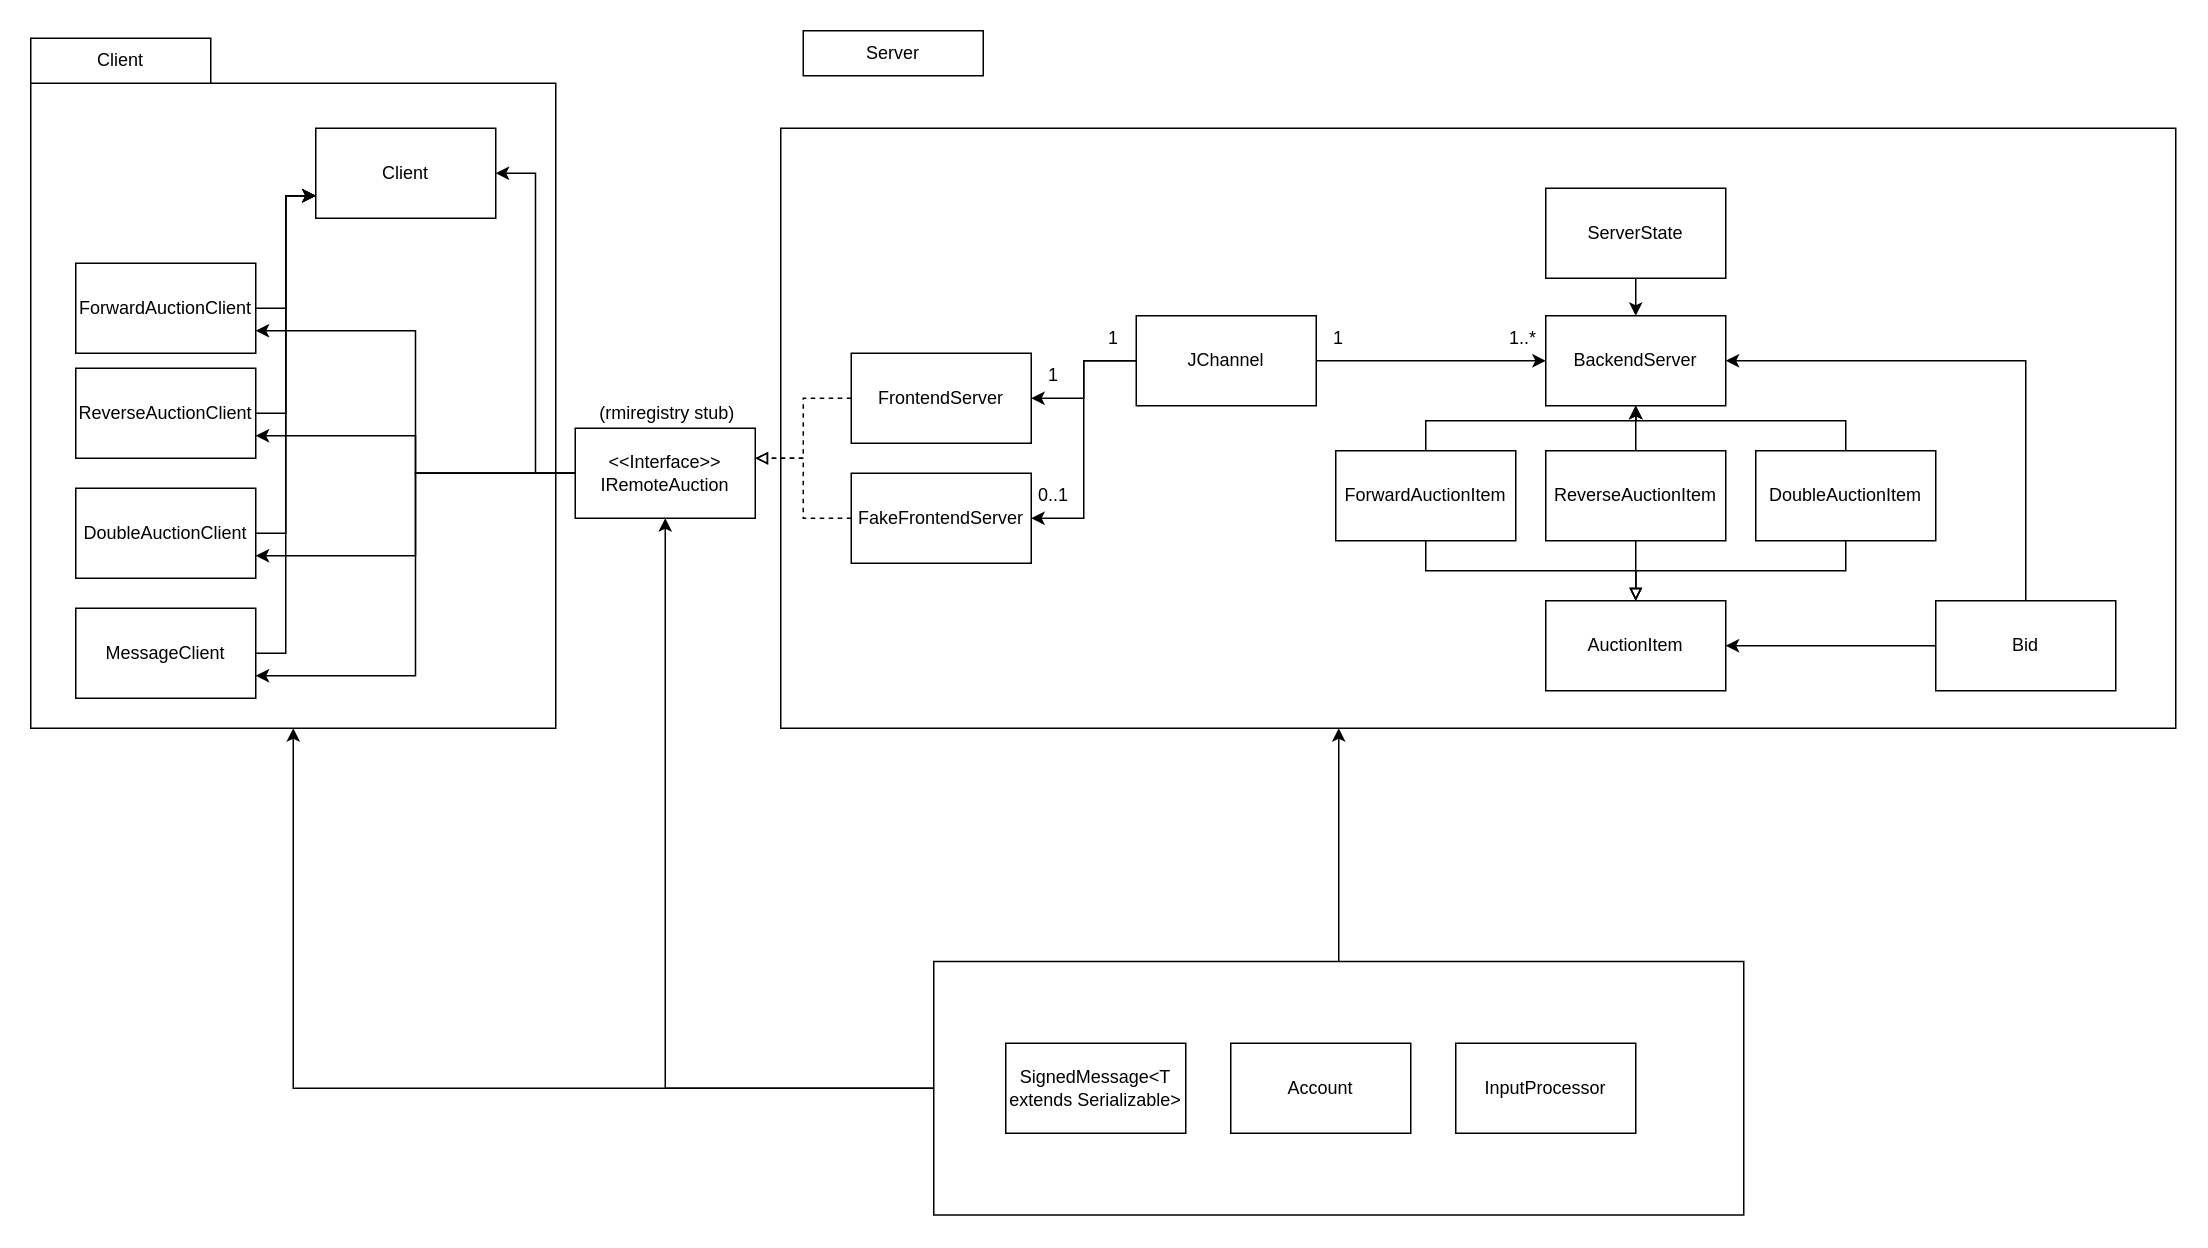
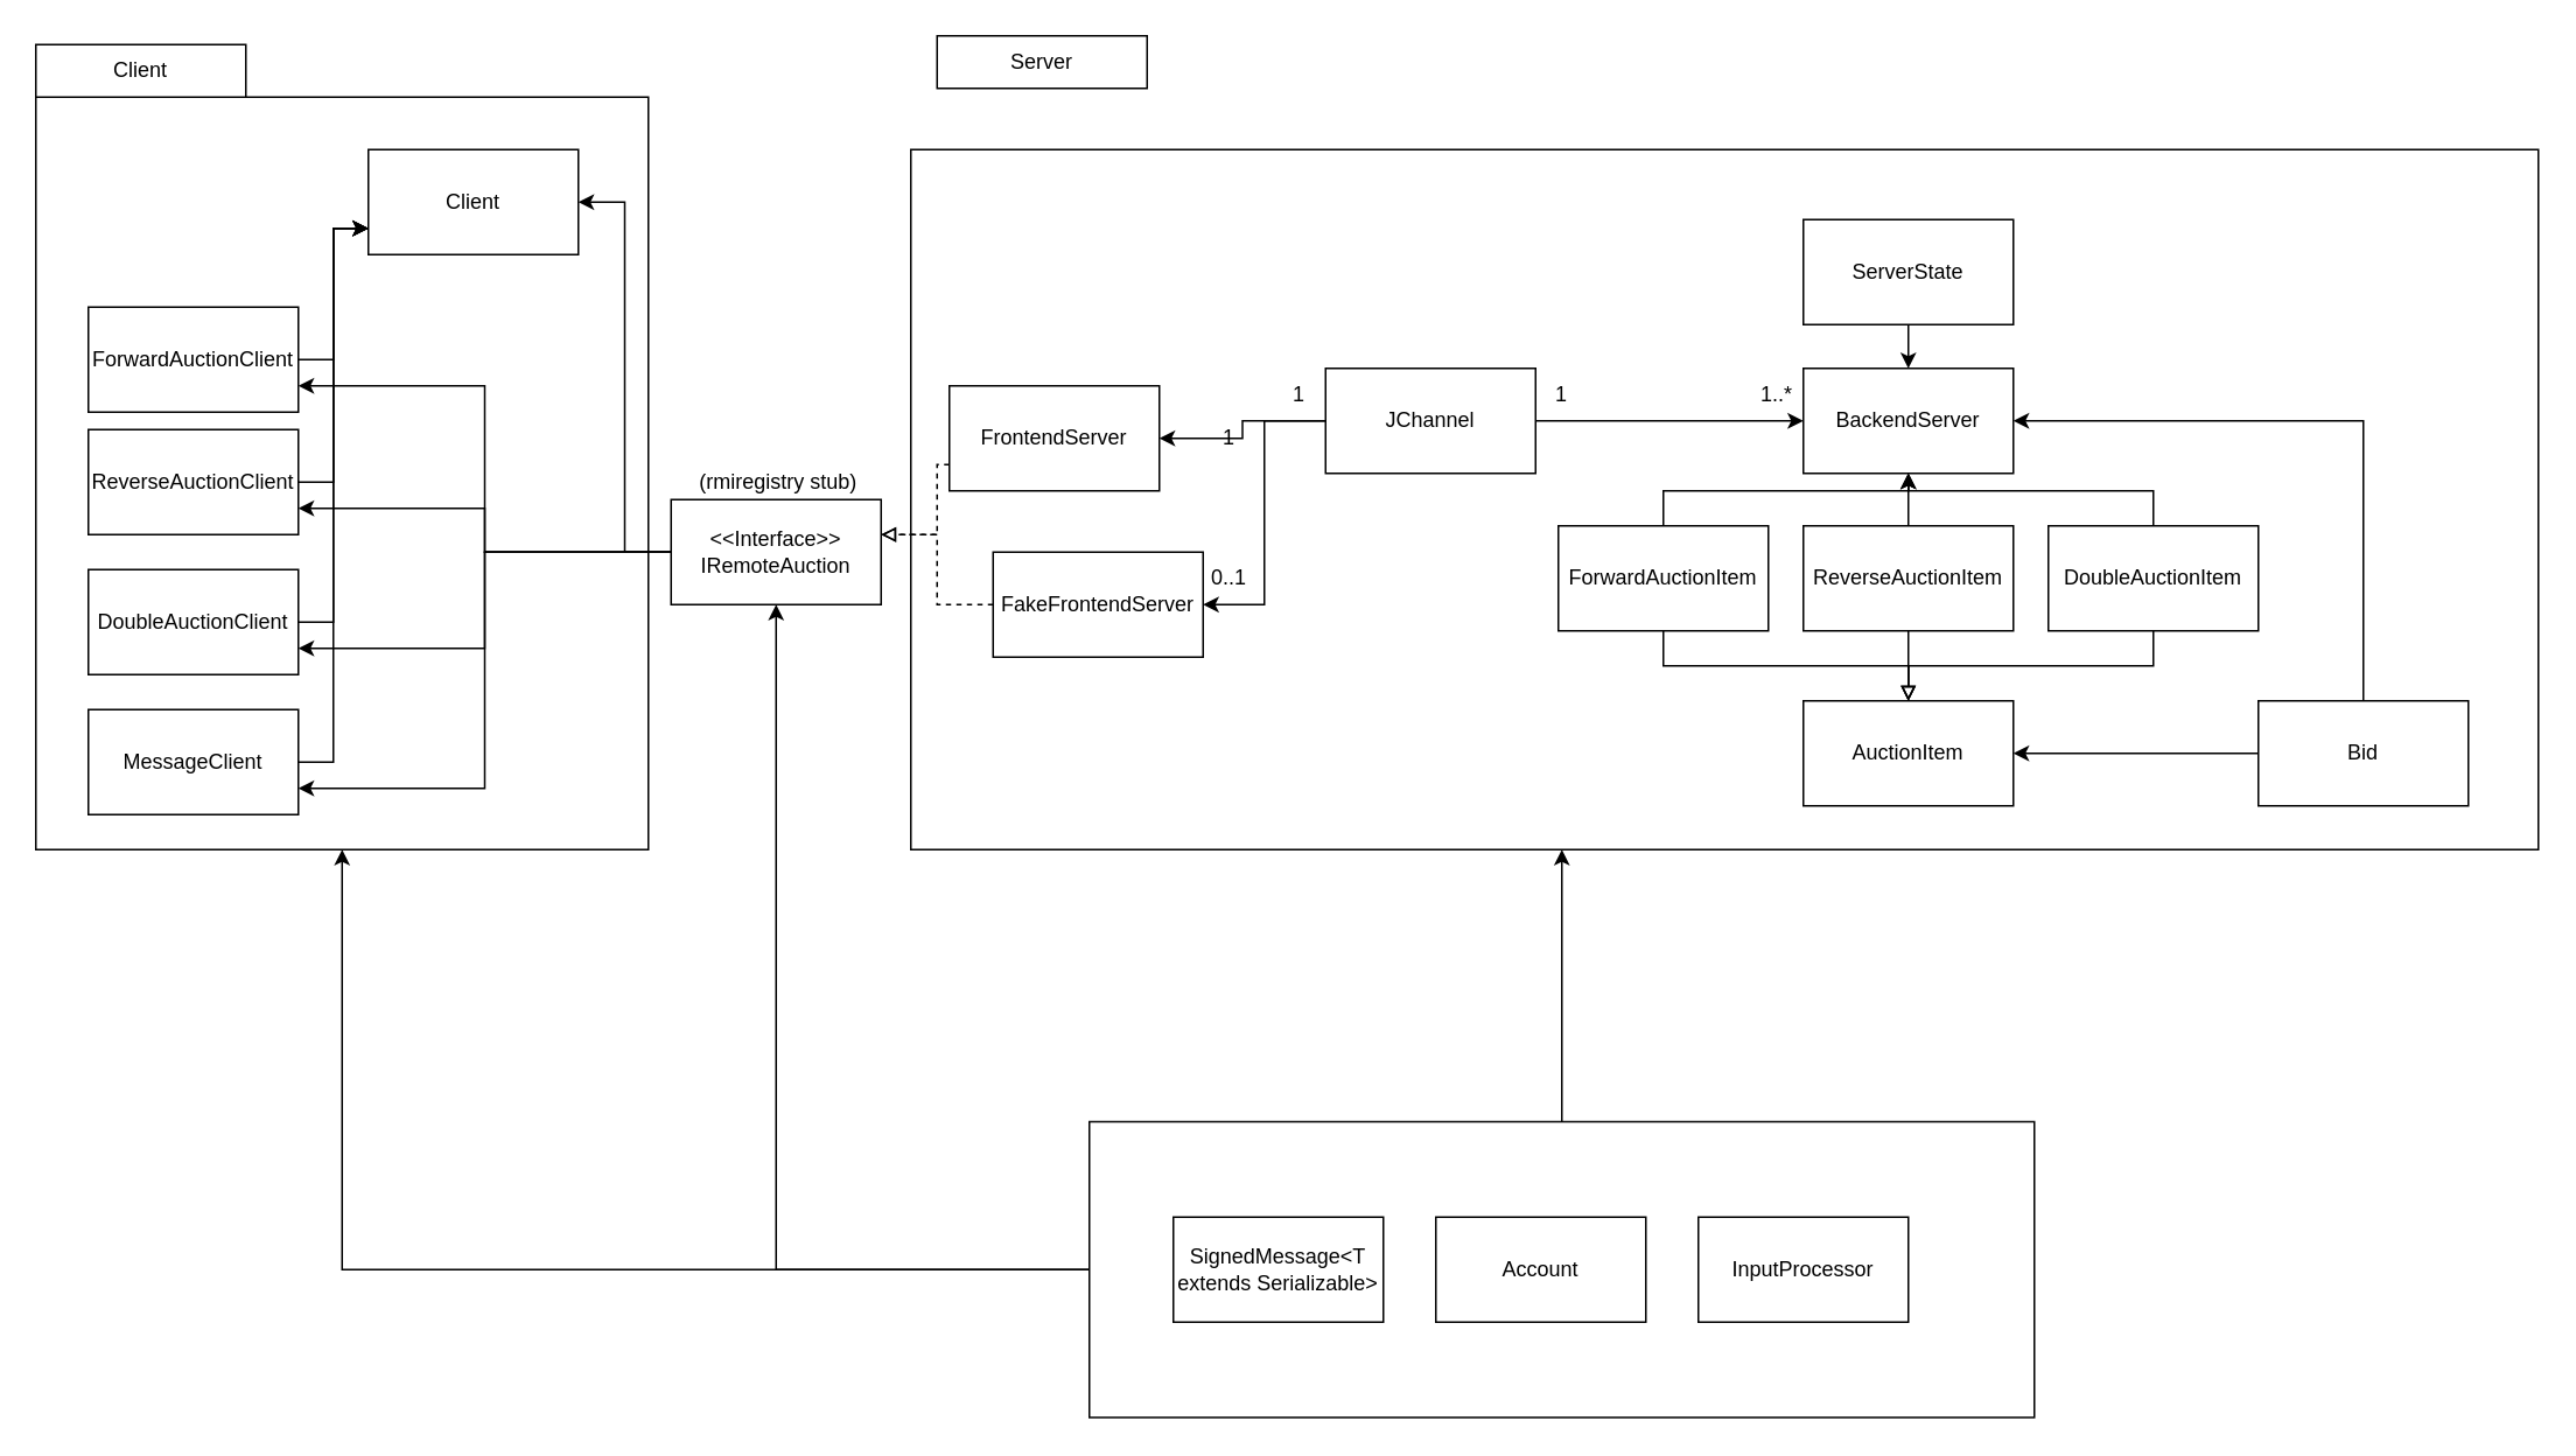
  <mxCell id="0" />
  <mxCell id="1" parent="0" />
  <mxCell id="2" value="Client" style="rounded=0;whiteSpace=wrap;html=1;" vertex="1" parent="1"><mxGeometry x="210" y="85" width="120" height="60" as="geometry" /></mxCell>
  <mxCell id="3" style="edgeStyle=orthogonalEdgeStyle;rounded=0;orthogonalLoop=1;jettySize=auto;html=1;entryX=0;entryY=0.75;entryDx=0;entryDy=0;" edge="1" parent="1" source="4" target="2"><mxGeometry relative="1" as="geometry" /></mxCell>
  <mxCell id="4" value="ForwardAuctionClient" style="rounded=0;whiteSpace=wrap;html=1;" vertex="1" parent="1"><mxGeometry x="50" y="175" width="120" height="60" as="geometry" /></mxCell>
  <mxCell id="5" style="edgeStyle=orthogonalEdgeStyle;rounded=0;orthogonalLoop=1;jettySize=auto;html=1;entryX=0;entryY=0.75;entryDx=0;entryDy=0;" edge="1" parent="1" source="6" target="2"><mxGeometry relative="1" as="geometry" /></mxCell>
  <mxCell id="6" value="DoubleAuctionClient" style="rounded=0;whiteSpace=wrap;html=1;" vertex="1" parent="1"><mxGeometry x="50" y="325" width="120" height="60" as="geometry" /></mxCell>
  <mxCell id="7" style="edgeStyle=orthogonalEdgeStyle;rounded=0;orthogonalLoop=1;jettySize=auto;html=1;entryX=0;entryY=0.75;entryDx=0;entryDy=0;" edge="1" parent="1" source="8" target="2"><mxGeometry relative="1" as="geometry" /></mxCell>
  <mxCell id="8" value="ReverseAuctionClient" style="rounded=0;whiteSpace=wrap;html=1;" vertex="1" parent="1"><mxGeometry x="50" y="245" width="120" height="60" as="geometry" /></mxCell>
  <mxCell id="9" style="edgeStyle=orthogonalEdgeStyle;rounded=0;orthogonalLoop=1;jettySize=auto;html=1;entryX=0;entryY=0.75;entryDx=0;entryDy=0;" edge="1" parent="1" source="10" target="2"><mxGeometry relative="1" as="geometry" /></mxCell>
  <mxCell id="10" value="MessageClient" style="rounded=0;whiteSpace=wrap;html=1;" vertex="1" parent="1"><mxGeometry x="50" y="405" width="120" height="60" as="geometry" /></mxCell>
  <mxCell id="11" style="edgeStyle=orthogonalEdgeStyle;rounded=0;orthogonalLoop=1;jettySize=auto;html=1;entryX=1;entryY=0.5;entryDx=0;entryDy=0;" edge="1" parent="1" source="16" target="2"><mxGeometry relative="1" as="geometry" /></mxCell>
  <mxCell id="12" style="edgeStyle=orthogonalEdgeStyle;rounded=0;orthogonalLoop=1;jettySize=auto;html=1;entryX=1;entryY=0.75;entryDx=0;entryDy=0;" edge="1" parent="1" source="16" target="4"><mxGeometry relative="1" as="geometry" /></mxCell>
  <mxCell id="13" style="edgeStyle=orthogonalEdgeStyle;rounded=0;orthogonalLoop=1;jettySize=auto;html=1;entryX=1;entryY=0.75;entryDx=0;entryDy=0;" edge="1" parent="1" source="16" target="8"><mxGeometry relative="1" as="geometry" /></mxCell>
  <mxCell id="14" style="edgeStyle=orthogonalEdgeStyle;rounded=0;orthogonalLoop=1;jettySize=auto;html=1;entryX=1;entryY=0.75;entryDx=0;entryDy=0;" edge="1" parent="1" source="16" target="6"><mxGeometry relative="1" as="geometry" /></mxCell>
  <mxCell id="15" style="edgeStyle=orthogonalEdgeStyle;rounded=0;orthogonalLoop=1;jettySize=auto;html=1;entryX=1;entryY=0.75;entryDx=0;entryDy=0;" edge="1" parent="1" source="16" target="10"><mxGeometry relative="1" as="geometry" /></mxCell>
  <mxCell id="16" value="&amp;lt;&amp;lt;Interface&amp;gt;&amp;gt;&lt;br&gt;IRemoteAuction" style="rounded=0;whiteSpace=wrap;html=1;" vertex="1" parent="1"><mxGeometry x="383" y="285" width="120" height="60" as="geometry" /></mxCell>
  <mxCell id="17" style="edgeStyle=orthogonalEdgeStyle;rounded=0;orthogonalLoop=1;jettySize=auto;html=1;dashed=1;endArrow=block;endFill=0;" edge="1" parent="1" source="18" target="16"><mxGeometry relative="1" as="geometry"><mxPoint x="510" y="240" as="targetPoint" /><Array as="points"><mxPoint x="535" y="265" /><mxPoint x="535" y="305" /></Array></mxGeometry></mxCell>
- <mxCell id="18" value="FrontendServer" style="rounded=0;whiteSpace=wrap;html=1;" vertex="1" parent="1"><mxGeometry x="567" y="235" width="120" height="60" as="geometry" /></mxCell>
+ <mxCell id="18" value="FrontendServer" style="rounded=0;whiteSpace=wrap;html=1;" vertex="1" parent="1"><mxGeometry x="542" y="220" width="120" height="60" as="geometry" /></mxCell>
  <mxCell id="19" style="edgeStyle=orthogonalEdgeStyle;rounded=0;orthogonalLoop=1;jettySize=auto;html=1;dashed=1;endArrow=block;endFill=0;" edge="1" parent="1" source="20" target="16"><mxGeometry relative="1" as="geometry"><mxPoint x="510" y="255" as="targetPoint" /><Array as="points"><mxPoint x="535" y="345" /><mxPoint x="535" y="305" /></Array></mxGeometry></mxCell>
  <mxCell id="20" value="FakeFrontendServer" style="rounded=0;whiteSpace=wrap;html=1;" vertex="1" parent="1"><mxGeometry x="567" y="315" width="120" height="60" as="geometry" /></mxCell>
  <mxCell id="21" value="" style="rounded=0;whiteSpace=wrap;html=1;gradientColor=default;fillColor=none;" vertex="1" parent="1"><mxGeometry x="20" y="55" width="350" height="430" as="geometry" /></mxCell>
  <mxCell id="22" value="Client" style="rounded=0;whiteSpace=wrap;html=1;" vertex="1" parent="1"><mxGeometry x="20" y="25" width="120" height="30" as="geometry" /></mxCell>
  <mxCell id="23" style="edgeStyle=orthogonalEdgeStyle;rounded=0;orthogonalLoop=1;jettySize=auto;html=1;" edge="1" parent="1" source="26" target="18"><mxGeometry relative="1" as="geometry" /></mxCell>
  <mxCell id="24" style="edgeStyle=orthogonalEdgeStyle;rounded=0;orthogonalLoop=1;jettySize=auto;html=1;entryX=1;entryY=0.5;entryDx=0;entryDy=0;" edge="1" parent="1" source="26" target="20"><mxGeometry relative="1" as="geometry" /></mxCell>
  <mxCell id="25" style="edgeStyle=orthogonalEdgeStyle;rounded=0;orthogonalLoop=1;jettySize=auto;html=1;entryX=0;entryY=0.5;entryDx=0;entryDy=0;" edge="1" parent="1" source="26" target="27"><mxGeometry relative="1" as="geometry" /></mxCell>
  <mxCell id="26" value="JChannel" style="rounded=0;whiteSpace=wrap;html=1;" vertex="1" parent="1"><mxGeometry x="757" y="210" width="120" height="60" as="geometry" /></mxCell>
  <mxCell id="27" value="BackendServer" style="rounded=0;whiteSpace=wrap;html=1;" vertex="1" parent="1"><mxGeometry x="1030" y="210" width="120" height="60" as="geometry" /></mxCell>
  <mxCell id="28" value="1" style="text;html=1;strokeColor=none;fillColor=none;align=center;verticalAlign=middle;whiteSpace=wrap;rounded=0;" vertex="1" parent="1"><mxGeometry x="877" y="210" width="30" height="30" as="geometry" /></mxCell>
  <mxCell id="29" value="1..*" style="text;html=1;strokeColor=none;fillColor=none;align=center;verticalAlign=middle;whiteSpace=wrap;rounded=0;" vertex="1" parent="1"><mxGeometry x="1000" y="210" width="30" height="30" as="geometry" /></mxCell>
  <mxCell id="30" value="1" style="text;html=1;strokeColor=none;fillColor=none;align=center;verticalAlign=middle;whiteSpace=wrap;rounded=0;" vertex="1" parent="1"><mxGeometry x="727" y="210" width="30" height="30" as="geometry" /></mxCell>
  <mxCell id="31" value="1" style="text;html=1;strokeColor=none;fillColor=none;align=center;verticalAlign=middle;whiteSpace=wrap;rounded=0;" vertex="1" parent="1"><mxGeometry x="687" y="235" width="30" height="30" as="geometry" /></mxCell>
  <mxCell id="32" value="0..1" style="text;html=1;strokeColor=none;fillColor=none;align=center;verticalAlign=middle;whiteSpace=wrap;rounded=0;" vertex="1" parent="1"><mxGeometry x="687" y="315" width="30" height="30" as="geometry" /></mxCell>
  <mxCell id="33" value="(rmiregistry stub)" style="text;html=1;strokeColor=none;fillColor=none;align=center;verticalAlign=middle;whiteSpace=wrap;rounded=0;" vertex="1" parent="1"><mxGeometry x="386" y="260" width="117" height="30" as="geometry" /></mxCell>
  <mxCell id="34" style="edgeStyle=orthogonalEdgeStyle;rounded=0;orthogonalLoop=1;jettySize=auto;html=1;exitX=0.5;exitY=0;exitDx=0;exitDy=0;" edge="1" parent="1" source="36" target="27"><mxGeometry relative="1" as="geometry"><Array as="points"><mxPoint x="950" y="280" /><mxPoint x="1090" y="280" /></Array></mxGeometry></mxCell>
  <mxCell id="35" style="edgeStyle=orthogonalEdgeStyle;rounded=0;orthogonalLoop=1;jettySize=auto;html=1;endArrow=block;endFill=0;" edge="1" parent="1" source="36" target="43"><mxGeometry relative="1" as="geometry"><Array as="points"><mxPoint x="950" y="380" /><mxPoint x="1090" y="380" /></Array></mxGeometry></mxCell>
  <mxCell id="36" value="ForwardAuctionItem" style="rounded=0;whiteSpace=wrap;html=1;" vertex="1" parent="1"><mxGeometry x="890" y="300" width="120" height="60" as="geometry" /></mxCell>
  <mxCell id="37" style="edgeStyle=orthogonalEdgeStyle;rounded=0;orthogonalLoop=1;jettySize=auto;html=1;" edge="1" parent="1" source="39" target="27"><mxGeometry relative="1" as="geometry"><mxPoint x="1070" y="280" as="targetPoint" /></mxGeometry></mxCell>
  <mxCell id="38" style="edgeStyle=orthogonalEdgeStyle;rounded=0;orthogonalLoop=1;jettySize=auto;html=1;endArrow=block;endFill=0;" edge="1" parent="1" source="39" target="43"><mxGeometry relative="1" as="geometry" /></mxCell>
  <mxCell id="39" value="ReverseAuctionItem" style="rounded=0;whiteSpace=wrap;html=1;" vertex="1" parent="1"><mxGeometry x="1030" y="300" width="120" height="60" as="geometry" /></mxCell>
  <mxCell id="40" style="edgeStyle=orthogonalEdgeStyle;rounded=0;orthogonalLoop=1;jettySize=auto;html=1;exitX=0.5;exitY=0;exitDx=0;exitDy=0;" edge="1" parent="1" source="42" target="27"><mxGeometry relative="1" as="geometry"><Array as="points"><mxPoint x="1230" y="280" /><mxPoint x="1090" y="280" /></Array></mxGeometry></mxCell>
  <mxCell id="41" style="edgeStyle=orthogonalEdgeStyle;rounded=0;orthogonalLoop=1;jettySize=auto;html=1;endArrow=block;endFill=0;" edge="1" parent="1" source="42" target="43"><mxGeometry relative="1" as="geometry"><Array as="points"><mxPoint x="1230" y="380" /><mxPoint x="1090" y="380" /></Array></mxGeometry></mxCell>
  <mxCell id="42" value="DoubleAuctionItem" style="rounded=0;whiteSpace=wrap;html=1;" vertex="1" parent="1"><mxGeometry x="1170" y="300" width="120" height="60" as="geometry" /></mxCell>
  <mxCell id="43" value="AuctionItem" style="rounded=0;whiteSpace=wrap;html=1;" vertex="1" parent="1"><mxGeometry x="1030" y="400" width="120" height="60" as="geometry" /></mxCell>
  <mxCell id="44" value="" style="rounded=0;whiteSpace=wrap;html=1;gradientColor=default;fillColor=none;" vertex="1" parent="1"><mxGeometry x="520" y="85" width="930" height="400" as="geometry" /></mxCell>
  <mxCell id="45" value="Server" style="rounded=0;whiteSpace=wrap;html=1;" vertex="1" parent="1"><mxGeometry x="535" y="20" width="120" height="30" as="geometry" /></mxCell>
  <mxCell id="46" style="edgeStyle=orthogonalEdgeStyle;rounded=0;orthogonalLoop=1;jettySize=auto;html=1;" edge="1" parent="1" source="47" target="27"><mxGeometry relative="1" as="geometry" /></mxCell>
  <mxCell id="47" value="ServerState" style="rounded=0;whiteSpace=wrap;html=1;" vertex="1" parent="1"><mxGeometry x="1030" y="125" width="120" height="60" as="geometry" /></mxCell>
  <mxCell id="48" style="edgeStyle=orthogonalEdgeStyle;rounded=0;orthogonalLoop=1;jettySize=auto;html=1;" edge="1" parent="1" source="50" target="43"><mxGeometry relative="1" as="geometry" /></mxCell>
  <mxCell id="49" style="edgeStyle=orthogonalEdgeStyle;rounded=0;orthogonalLoop=1;jettySize=auto;html=1;" edge="1" parent="1" source="50" target="27"><mxGeometry relative="1" as="geometry"><Array as="points"><mxPoint x="1350" y="240" /></Array></mxGeometry></mxCell>
  <mxCell id="50" value="Bid" style="rounded=0;whiteSpace=wrap;html=1;" vertex="1" parent="1"><mxGeometry x="1290" y="400" width="120" height="60" as="geometry" /></mxCell>
  <mxCell id="51" value="InputProcessor" style="rounded=0;whiteSpace=wrap;html=1;" vertex="1" parent="1"><mxGeometry x="970" y="695" width="120" height="60" as="geometry" /></mxCell>
  <mxCell id="52" style="edgeStyle=orthogonalEdgeStyle;rounded=0;orthogonalLoop=1;jettySize=auto;html=1;entryX=0.5;entryY=1;entryDx=0;entryDy=0;" edge="1" parent="1" source="55" target="21"><mxGeometry relative="1" as="geometry" /></mxCell>
  <mxCell id="53" style="edgeStyle=orthogonalEdgeStyle;rounded=0;orthogonalLoop=1;jettySize=auto;html=1;" edge="1" parent="1" source="55" target="44"><mxGeometry relative="1" as="geometry"><Array as="points"><mxPoint x="1020" y="725" /></Array></mxGeometry></mxCell>
  <mxCell id="54" style="edgeStyle=orthogonalEdgeStyle;rounded=0;orthogonalLoop=1;jettySize=auto;html=1;" edge="1" parent="1" source="55" target="16"><mxGeometry relative="1" as="geometry" /></mxCell>
  <mxCell id="55" value="" style="rounded=0;whiteSpace=wrap;html=1;gradientColor=default;fillColor=none;" vertex="1" parent="1"><mxGeometry x="622" y="640.5" width="540" height="169" as="geometry" /></mxCell>
  <mxCell id="56" value="Account" style="rounded=0;whiteSpace=wrap;html=1;" vertex="1" parent="1"><mxGeometry x="820" y="695" width="120" height="60" as="geometry" /></mxCell>
  <mxCell id="57" value="SignedMessage&amp;lt;T extends Serializable&amp;gt;" style="rounded=0;whiteSpace=wrap;html=1;" vertex="1" parent="1"><mxGeometry x="670" y="695" width="120" height="60" as="geometry" /></mxCell>
